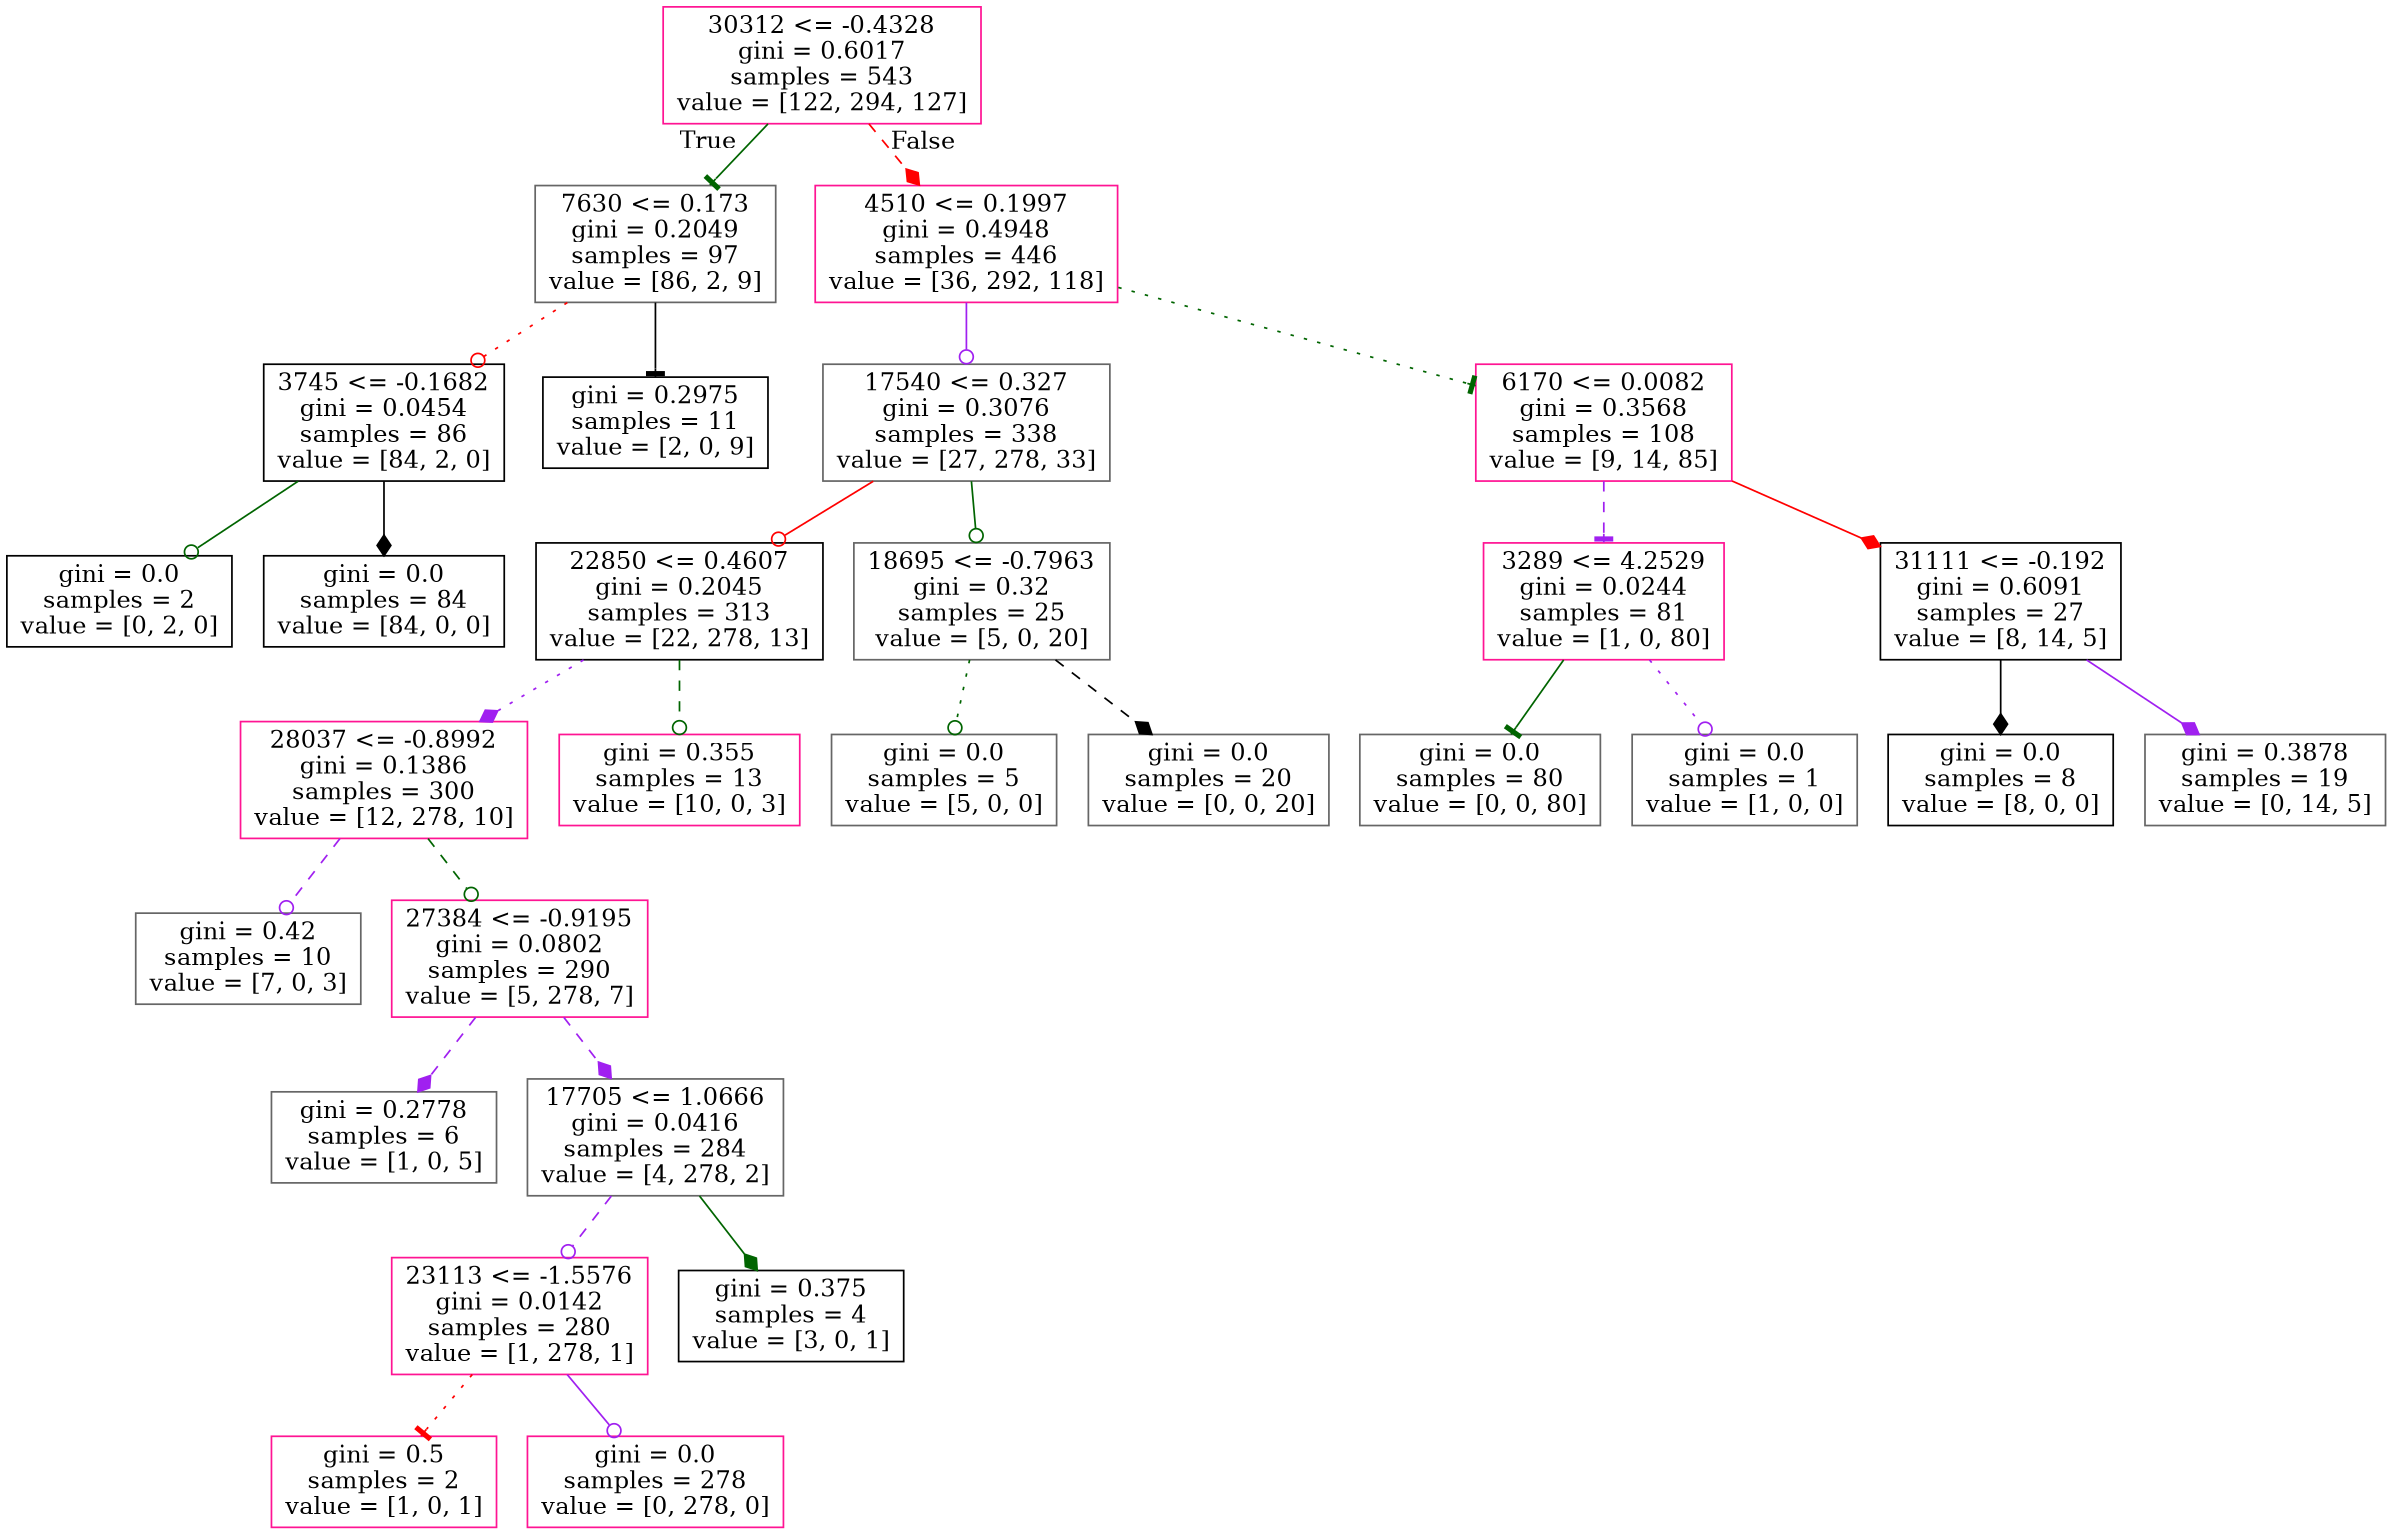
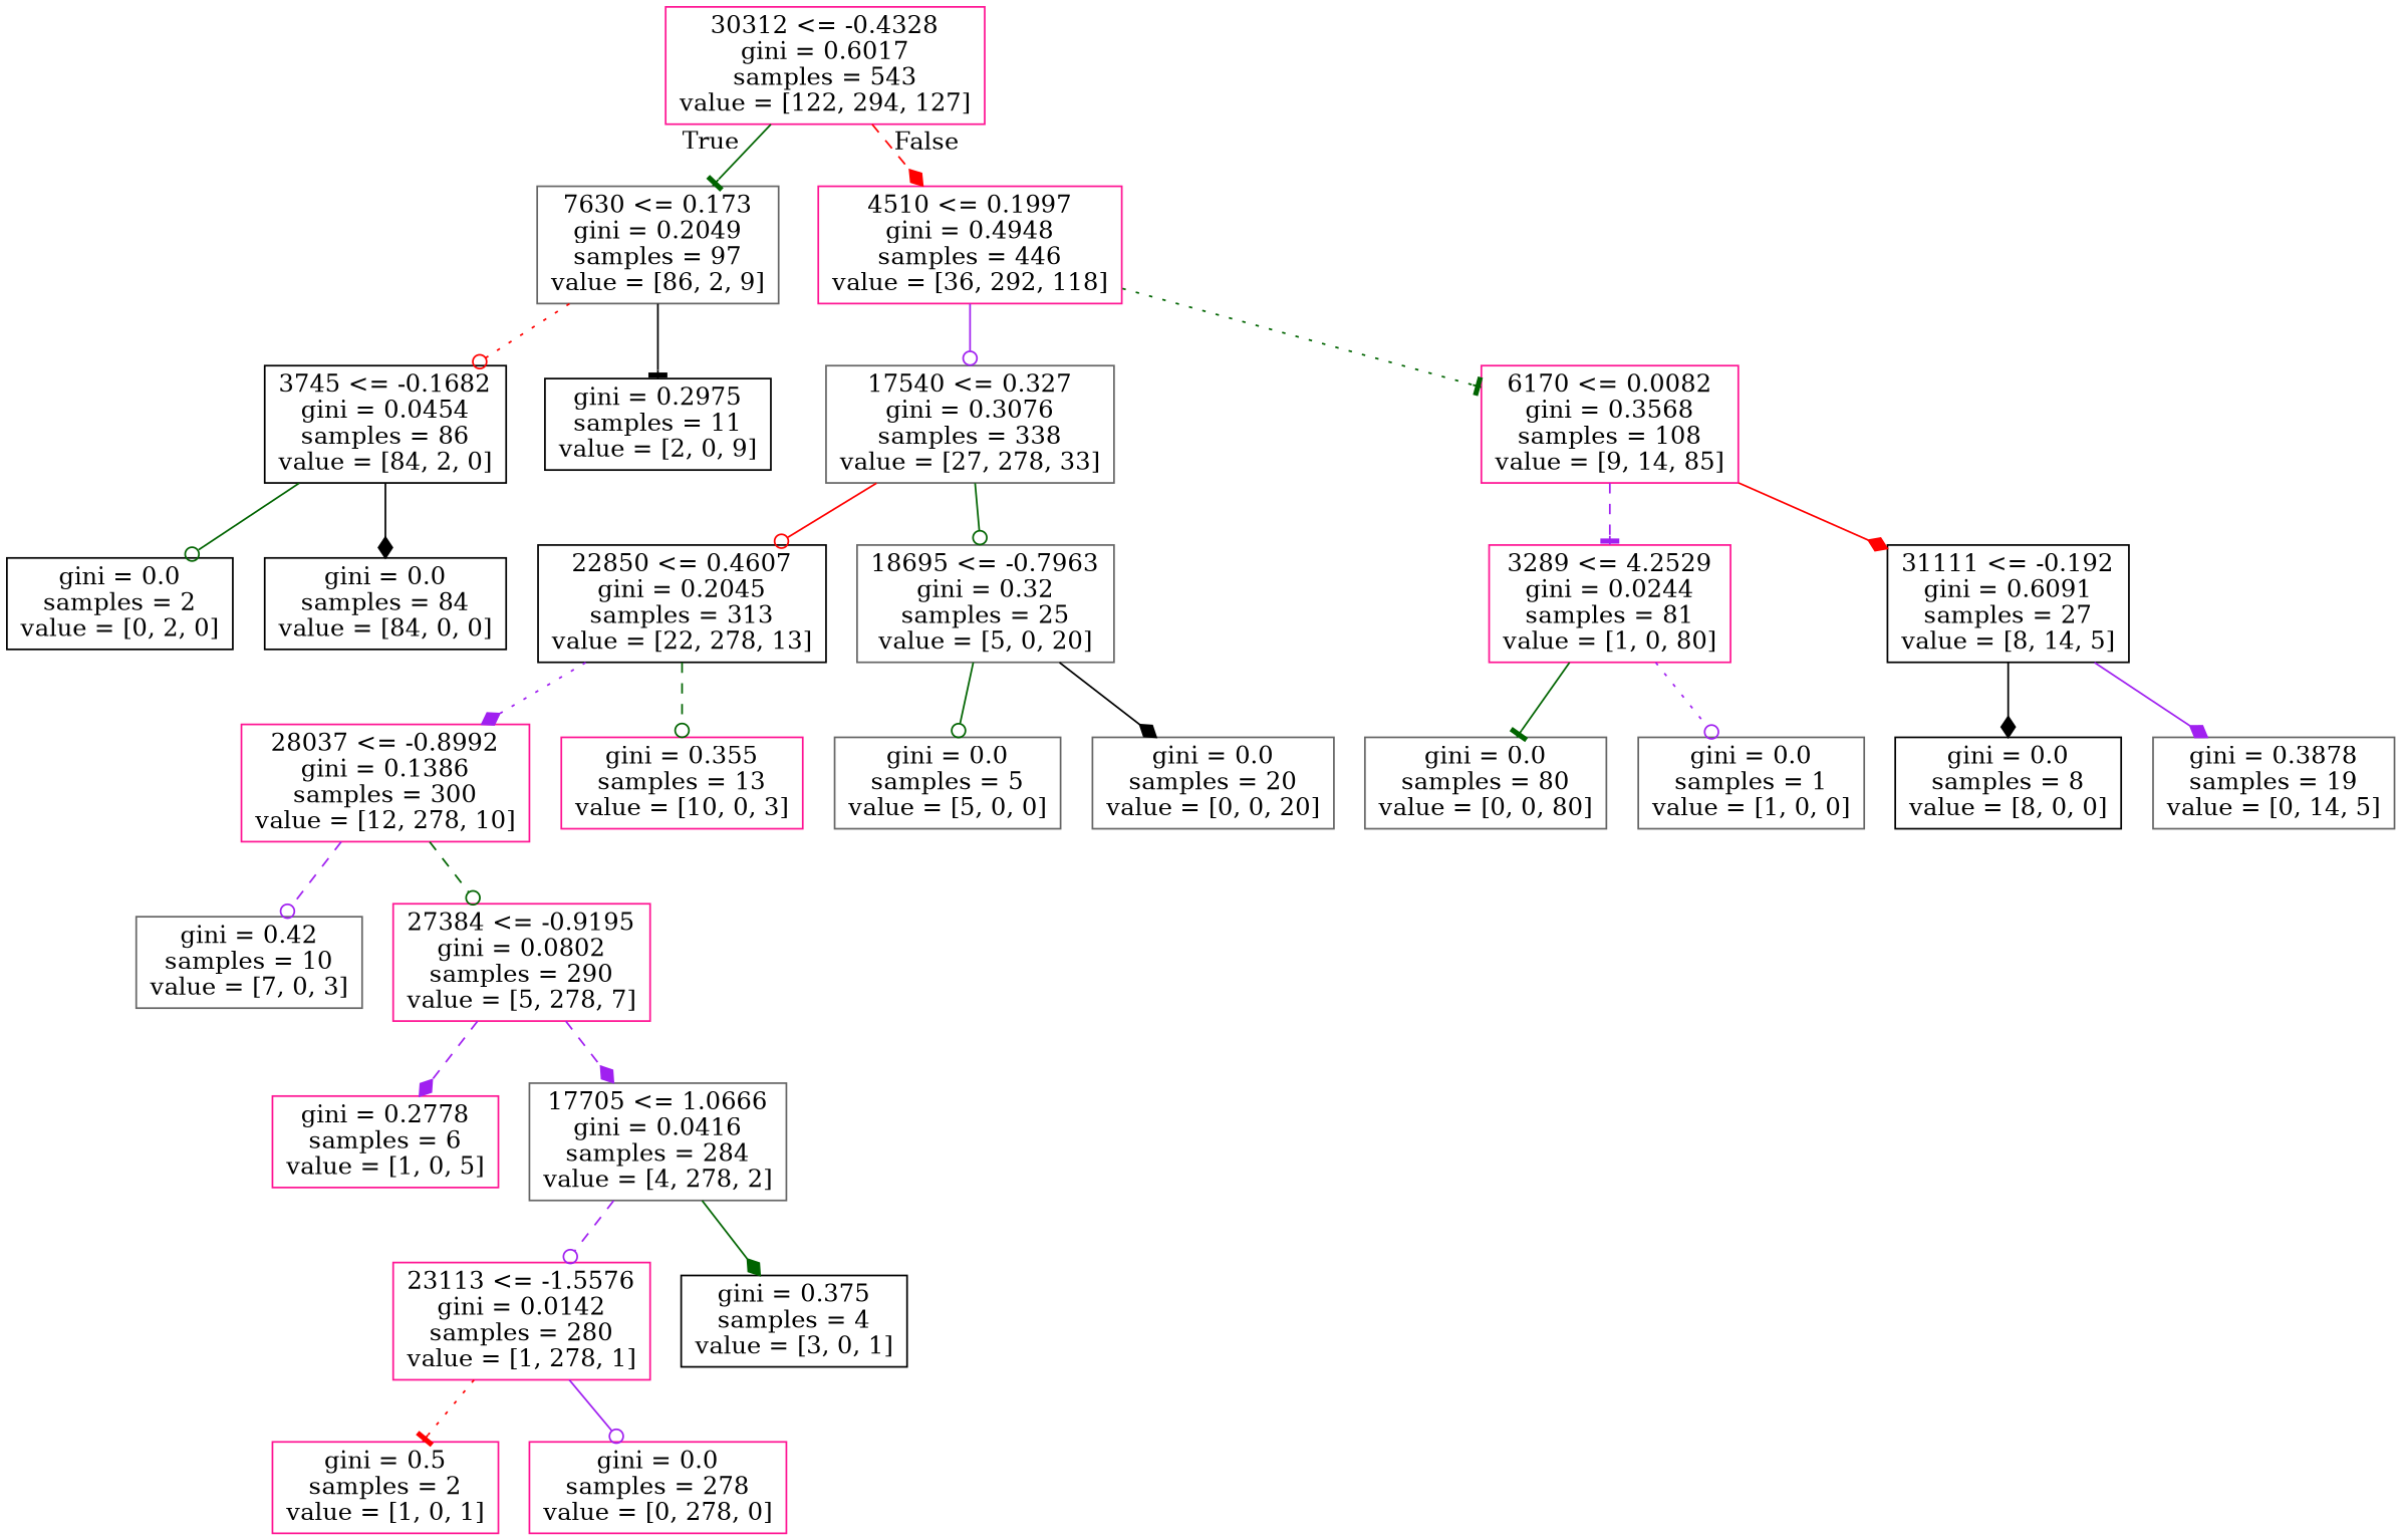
  digraph {
    node [color=gray40 shape=box]
    edge [arrowhead=odot color=purple style=solid]
    n1 [color=deeppink label="30312 <= -0.4328\ngini = 0.6017\nsamples = 543\nvalue = [122, 294, 127]"]
    n2 [label="7630 <= 0.173\ngini = 0.2049\nsamples = 97\nvalue = [86, 2, 9]"]
    n3 [color=deeppink label="4510 <= 0.1997\ngini = 0.4948\nsamples = 446\nvalue = [36, 292, 118]"]
    n4 [color=black label="3745 <= -0.1682\ngini = 0.0454\nsamples = 86\nvalue = [84, 2, 0]"]
    n5 [color=black label="gini = 0.2975\nsamples = 11\nvalue = [2, 0, 9]"]
    n6 [label="17540 <= 0.327\ngini = 0.3076\nsamples = 338\nvalue = [27, 278, 33]"]
    n7 [color=deeppink label="6170 <= 0.0082\ngini = 0.3568\nsamples = 108\nvalue = [9, 14, 85]"]
    n8 [color=black label="gini = 0.0\nsamples = 2\nvalue = [0, 2, 0]"]
    n9 [color=black label="gini = 0.0\nsamples = 84\nvalue = [84, 0, 0]"]
    n10 [color=black label="22850 <= 0.4607\ngini = 0.2045\nsamples = 313\nvalue = [22, 278, 13]"]
    n11 [label="18695 <= -0.7963\ngini = 0.32\nsamples = 25\nvalue = [5, 0, 20]"]
    n12 [color=deeppink label="3289 <= 4.2529\ngini = 0.0244\nsamples = 81\nvalue = [1, 0, 80]"]
    n13 [color=black label="31111 <= -0.192\ngini = 0.6091\nsamples = 27\nvalue = [8, 14, 5]"]
    n14 [color=deeppink label="28037 <= -0.8992\ngini = 0.1386\nsamples = 300\nvalue = [12, 278, 10]"]
    n15 [color=deeppink label="gini = 0.355\nsamples = 13\nvalue = [10, 0, 3]"]
    n16 [label="gini = 0.0\nsamples = 5\nvalue = [5, 0, 0]"]
    n17 [label="gini = 0.0\nsamples = 20\nvalue = [0, 0, 20]"]
    n18 [label="gini = 0.42\nsamples = 10\nvalue = [7, 0, 3]"]
    n19 [color=deeppink label="27384 <= -0.9195\ngini = 0.0802\nsamples = 290\nvalue = [5, 278, 7]"]
-   n20 [label="gini = 0.2778\nsamples = 6\nvalue = [1, 0, 5]"]
+   n20 [color=deeppink label="gini = 0.2778\nsamples = 6\nvalue = [1, 0, 5]"]
    n21 [label="17705 <= 1.0666\ngini = 0.0416\nsamples = 284\nvalue = [4, 278, 2]"]
    n22 [color=deeppink label="23113 <= -1.5576\ngini = 0.0142\nsamples = 280\nvalue = [1, 278, 1]"]
    n23 [color=black label="gini = 0.375\nsamples = 4\nvalue = [3, 0, 1]"]
    n24 [color=deeppink label="gini = 0.5\nsamples = 2\nvalue = [1, 0, 1]"]
    n25 [color=deeppink label="gini = 0.0\nsamples = 278\nvalue = [0, 278, 0]"]
    n26 [label="gini = 0.0\nsamples = 80\nvalue = [0, 0, 80]"]
    n27 [label="gini = 0.0\nsamples = 1\nvalue = [1, 0, 0]"]
    n28 [color=black label="gini = 0.0\nsamples = 8\nvalue = [8, 0, 0]"]
    n29 [label="gini = 0.3878\nsamples = 19\nvalue = [0, 14, 5]"]
    n1 -> n2 [arrowhead=tee color=darkgreen headlabel=True labelangle=45 labeldistance=2.5]
    n1 -> n3 [arrowhead=diamond color=red headlabel=False labelangle=-45 labeldistance=2.5 style=dashed]
    n2 -> n4 [color=red style=dotted]
    n2 -> n5 [arrowhead=tee color=black]
    n3 -> n6
    n3 -> n7 [arrowhead=tee color=darkgreen style=dotted]
    n4 -> n8 [color=darkgreen]
    n4 -> n9 [arrowhead=diamond color=black]
    n6 -> n10 [color=red]
    n6 -> n11 [color=darkgreen]
    n7 -> n12 [arrowhead=tee style=dashed]
    n7 -> n13 [arrowhead=diamond color=red]
    n10 -> n14 [arrowhead=diamond style=dotted]
    n10 -> n15 [color=darkgreen style=dashed]
-   n11 -> n16 [color=darkgreen style=dotted]
-   n11 -> n17 [arrowhead=diamond color=black style=dashed]
+   n11 -> n16 [color=darkgreen]
+   n11 -> n17 [arrowhead=diamond color=black]
    n12 -> n26 [arrowhead=tee color=darkgreen]
    n12 -> n27 [style=dotted]
    n13 -> n28 [arrowhead=diamond color=black]
    n13 -> n29 [arrowhead=diamond]
    n14 -> n18 [style=dashed]
    n14 -> n19 [color=darkgreen style=dashed]
    n19 -> n20 [arrowhead=diamond style=dashed]
    n19 -> n21 [arrowhead=diamond style=dashed]
    n21 -> n22 [style=dashed]
    n21 -> n23 [arrowhead=diamond color=darkgreen]
    n22 -> n24 [arrowhead=tee color=red style=dotted]
    n22 -> n25
  }
